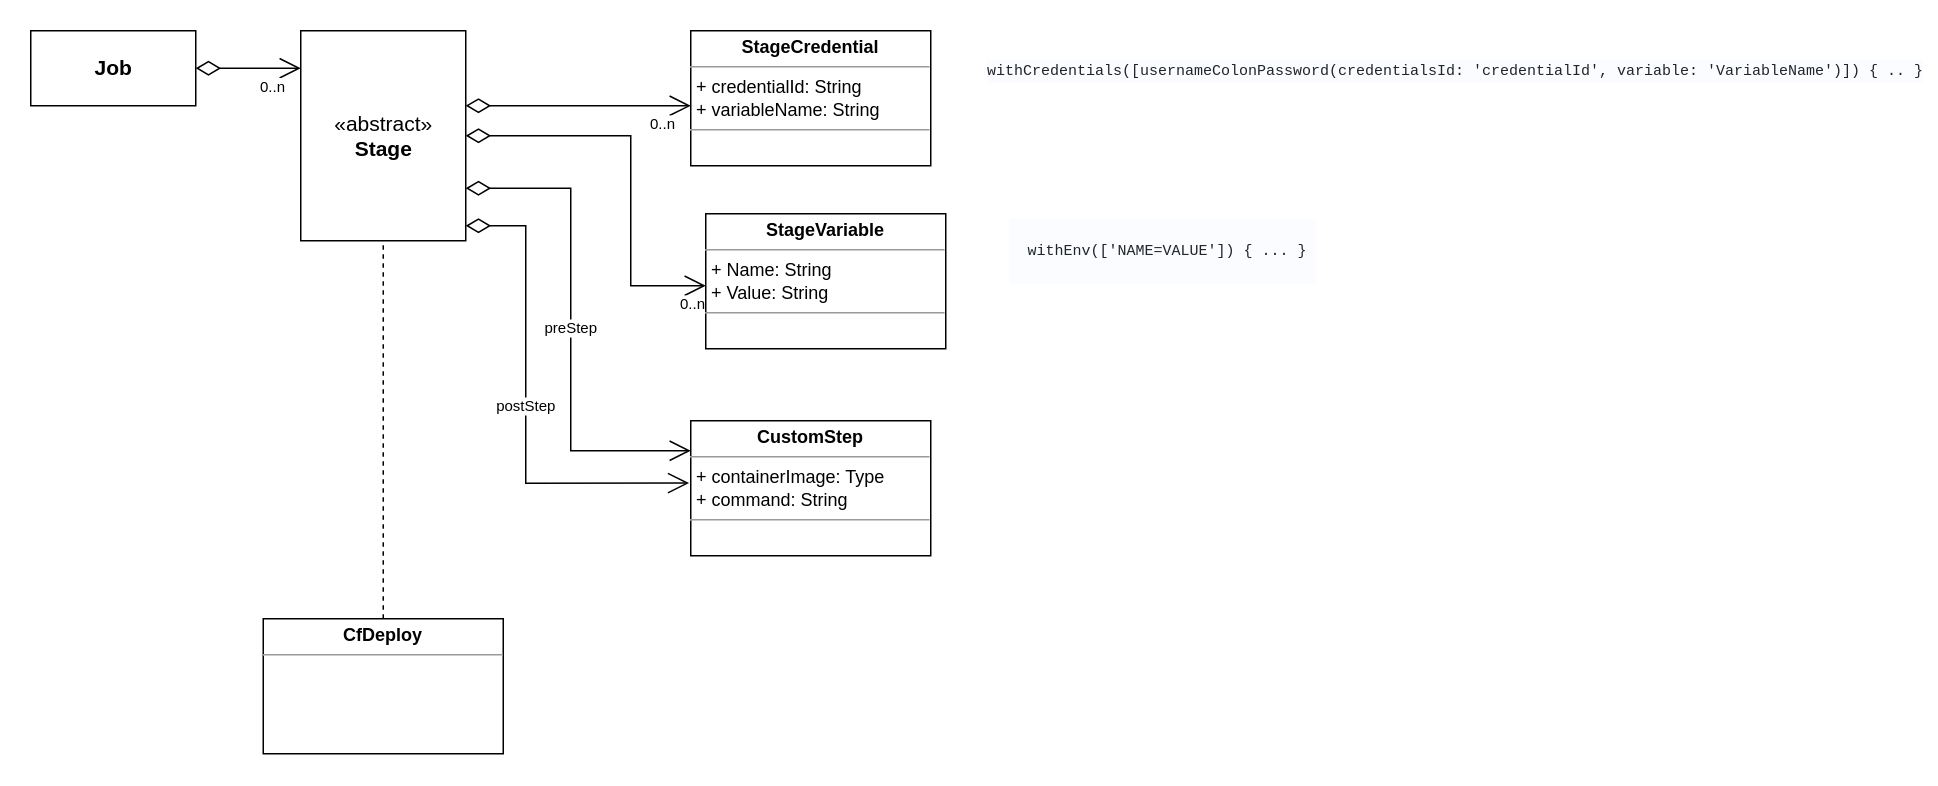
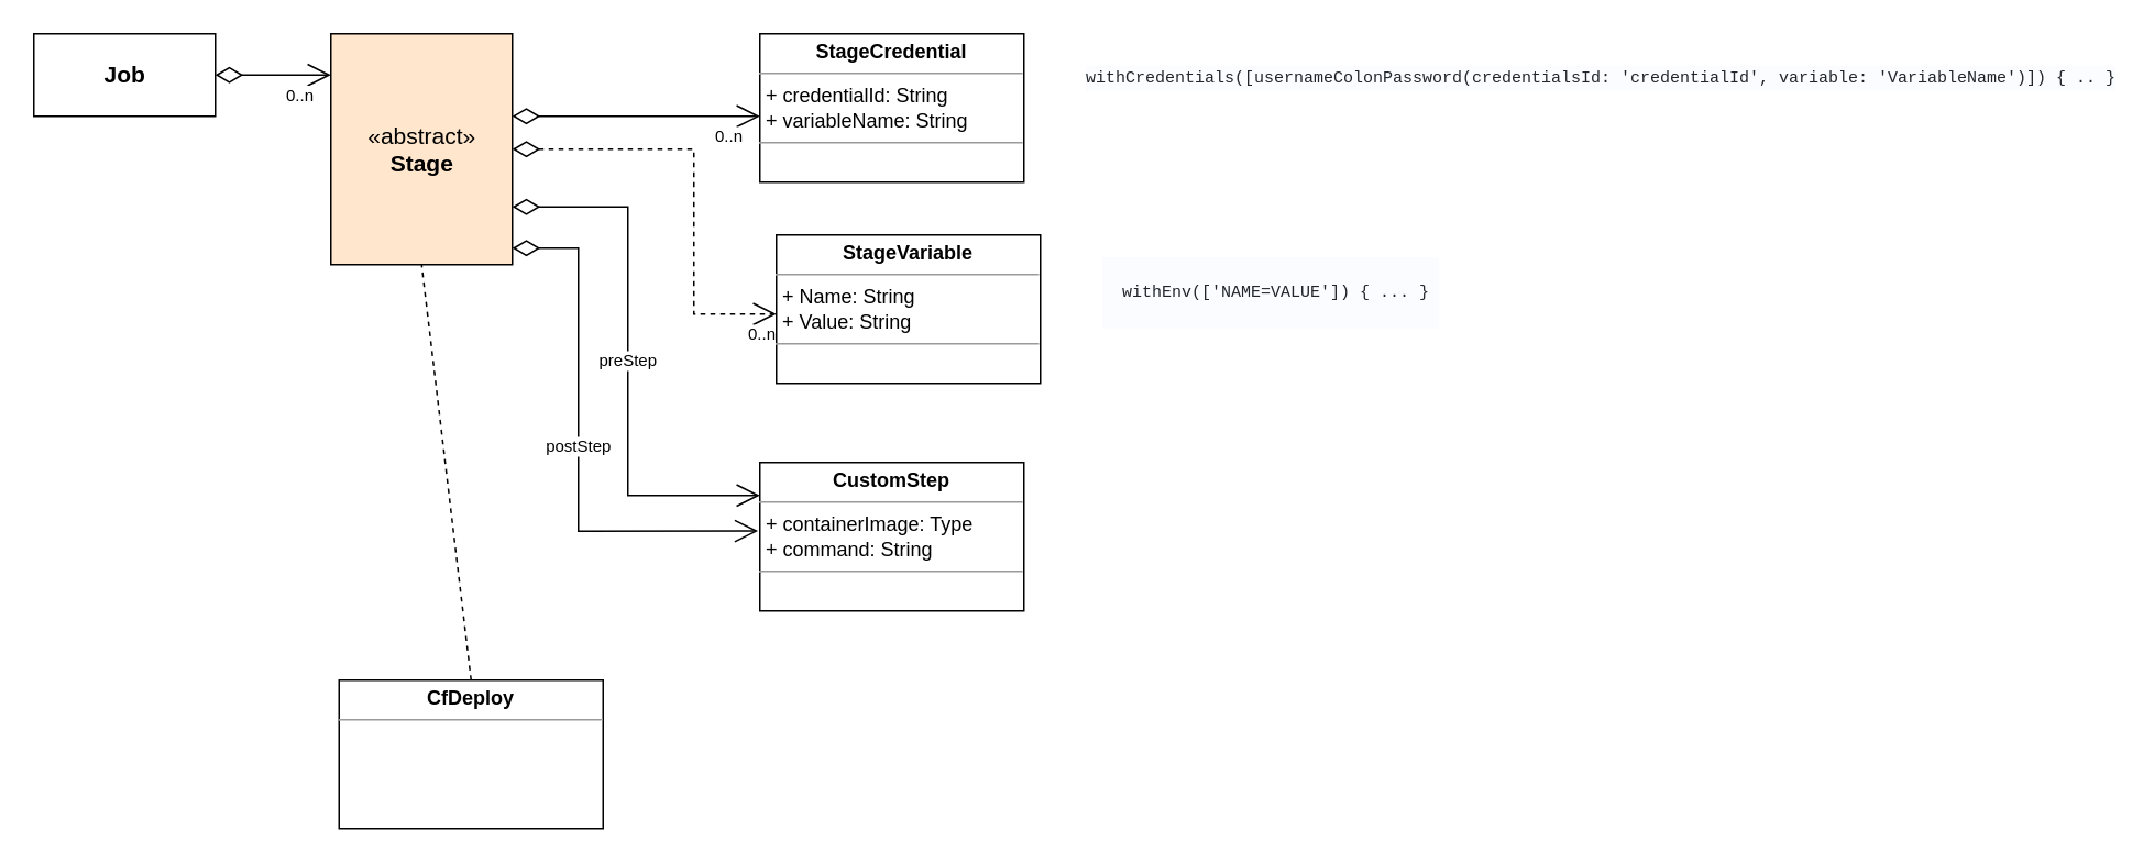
  <mxCell id="0" />
  <mxCell id="1" parent="0" />
  <mxCell id="2" value="&lt;pre style=&quot;box-sizing: border-box; font-family: SFMono-Regular, Menlo, Monaco, Consolas, &amp;quot;Liberation Mono&amp;quot;, &amp;quot;Courier New&amp;quot;, monospace; margin-top: 0px; margin-bottom: 1rem; overflow: auto; color: rgb(33, 37, 41); text-align: left; background-color: rgb(250, 252, 255);&quot;&gt;&lt;code style=&quot;box-sizing: border-box; font-family: SFMono-Regular, Menlo, Monaco, Consolas, &amp;quot;Liberation Mono&amp;quot;, &amp;quot;Courier New&amp;quot;, monospace; color: inherit; word-break: normal; font-size: 10px;&quot;&gt;&lt;font style=&quot;font-size: 10px;&quot;&gt;withCredentials([usernameColonPassword(credentialsId: 'credentialId', variable: 'VariableName')]) { .. }&lt;br&gt;&lt;/font&gt;&lt;/code&gt;&lt;/pre&gt;" style="text;html=1;strokeColor=none;fillColor=none;align=center;verticalAlign=middle;whiteSpace=wrap;rounded=0;" parent="1" vertex="1"><mxGeometry x="670" y="40" width="600" height="30" as="geometry" /></mxCell>
  <mxCell id="3" value="&lt;p style=&quot;margin:0px;margin-top:4px;text-align:center;&quot;&gt;&lt;b&gt;StageCredential&lt;/b&gt;&lt;/p&gt;&lt;hr size=&quot;1&quot;&gt;&lt;p style=&quot;margin:0px;margin-left:4px;&quot;&gt;+ credentialId: String&lt;/p&gt;&lt;p style=&quot;margin:0px;margin-left:4px;&quot;&gt;+ variableName: String&lt;/p&gt;&lt;hr size=&quot;1&quot;&gt;&lt;p style=&quot;margin:0px;margin-left:4px;&quot;&gt;&lt;br&gt;&lt;/p&gt;" style="verticalAlign=top;align=left;overflow=fill;fontSize=12;fontFamily=Helvetica;html=1;fillColor=#FFFFFF;" parent="1" vertex="1"><mxGeometry x="460" y="20" width="160" height="90" as="geometry" /></mxCell>
- <mxCell id="4" value="«abstract»&lt;br&gt;&lt;b&gt;Stage&lt;/b&gt;" style="html=1;fontSize=14;fillColor=#FFFFFF;" parent="1" vertex="1"><mxGeometry x="200" y="20" width="110" height="140" as="geometry" /></mxCell>
+ <mxCell id="4" value="«abstract»&lt;br&gt;&lt;b&gt;Stage&lt;/b&gt;" style="html=1;fontSize=14;fillColor=#ffe6cc;" parent="1" vertex="1"><mxGeometry x="200" y="20" width="110" height="140" as="geometry" /></mxCell>
  <mxCell id="5" value="&lt;b&gt;Job&lt;/b&gt;" style="html=1;fontSize=14;fillColor=#FFFFFF;" parent="1" vertex="1"><mxGeometry x="20" y="20" width="110" height="50" as="geometry" /></mxCell>
  <mxCell id="6" value="&lt;p style=&quot;margin:0px;margin-top:4px;text-align:center;&quot;&gt;&lt;b&gt;StageVariable&lt;/b&gt;&lt;/p&gt;&lt;hr size=&quot;1&quot;&gt;&lt;p style=&quot;margin:0px;margin-left:4px;&quot;&gt;+ Name: String&lt;/p&gt;&lt;p style=&quot;margin:0px;margin-left:4px;&quot;&gt;+ Value: String&lt;/p&gt;&lt;hr size=&quot;1&quot;&gt;&lt;p style=&quot;margin:0px;margin-left:4px;&quot;&gt;&lt;br&gt;&lt;/p&gt;" style="verticalAlign=top;align=left;overflow=fill;fontSize=12;fontFamily=Helvetica;html=1;fillColor=#FFFFFF;" parent="1" vertex="1"><mxGeometry x="470" y="142" width="160" height="90" as="geometry" /></mxCell>
- <mxCell id="7" value="&lt;pre style=&quot;box-sizing: border-box; font-family: SFMono-Regular, Menlo, Monaco, Consolas, &amp;quot;Liberation Mono&amp;quot;, &amp;quot;Courier New&amp;quot;, monospace; margin-top: 0px; margin-bottom: 1rem; overflow: auto; color: rgb(33, 37, 41); text-align: left; background-color: rgb(250, 252, 255);&quot;&gt;&lt;code style=&quot;box-sizing: border-box; font-family: SFMono-Regular, Menlo, Monaco, Consolas, &amp;quot;Liberation Mono&amp;quot;, &amp;quot;Courier New&amp;quot;, monospace; color: inherit; word-break: normal; font-size: 10px;&quot;&gt;&lt;font style=&quot;font-size: 10px;&quot;&gt;&lt;br&gt;  withEnv(['NAME=VALUE']) { ... } &lt;br&gt; &lt;/font&gt;&lt;/code&gt;&lt;/pre&gt;" style="text;html=1;strokeColor=none;fillColor=none;align=center;verticalAlign=middle;whiteSpace=wrap;rounded=0;" parent="1" vertex="1"><mxGeometry x="670" y="160" width="210" height="30" as="geometry" /></mxCell>
+ <mxCell id="7" value="&lt;pre style=&quot;box-sizing: border-box; font-family: SFMono-Regular, Menlo, Monaco, Consolas, &amp;quot;Liberation Mono&amp;quot;, &amp;quot;Courier New&amp;quot;, monospace; margin-top: 0px; margin-bottom: 1rem; overflow: auto; color: rgb(33, 37, 41); text-align: left; background-color: rgb(250, 252, 255);&quot;&gt;&lt;code style=&quot;box-sizing: border-box; font-family: SFMono-Regular, Menlo, Monaco, Consolas, &amp;quot;Liberation Mono&amp;quot;, &amp;quot;Courier New&amp;quot;, monospace; color: inherit; word-break: normal; font-size: 10px;&quot;&gt;&lt;font style=&quot;font-size: 10px;&quot;&gt;&lt;br&gt;  withEnv(['NAME=VALUE']) { ... } &lt;br&gt; &lt;/font&gt;&lt;/code&gt;&lt;/pre&gt;" style="text;html=1;strokeColor=none;fillColor=none;align=center;verticalAlign=middle;whiteSpace=wrap;rounded=0;" parent="1" vertex="1"><mxGeometry x="665" y="170" width="210" height="30" as="geometry" /></mxCell>
  <mxCell id="8" value="" style="endArrow=open;html=1;endSize=12;startArrow=diamondThin;startSize=14;startFill=0;edgeStyle=orthogonalEdgeStyle;rounded=0;fontSize=10;entryX=0;entryY=0.556;entryDx=0;entryDy=0;entryPerimeter=0;exitX=1;exitY=0.357;exitDx=0;exitDy=0;exitPerimeter=0;" parent="1" source="4" target="3" edge="1"><mxGeometry relative="1" as="geometry"><mxPoint x="270" y="160" as="sourcePoint" /><mxPoint x="430" y="160" as="targetPoint" /></mxGeometry></mxCell>
  <mxCell id="9" value="" style="edgeLabel;resizable=0;html=1;align=left;verticalAlign=top;fontSize=10;fillColor=#FFFFFF;" parent="8" connectable="0" vertex="1"><mxGeometry x="-1" relative="1" as="geometry" /></mxCell>
  <mxCell id="10" value="0..n" style="edgeLabel;resizable=0;html=1;align=right;verticalAlign=top;fontSize=10;fillColor=#FFFFFF;" parent="8" connectable="0" vertex="1"><mxGeometry x="1" relative="1" as="geometry"><mxPoint x="-10" as="offset" /></mxGeometry></mxCell>
- <mxCell id="11" value="" style="endArrow=open;html=1;endSize=12;startArrow=diamondThin;startSize=14;startFill=0;edgeStyle=orthogonalEdgeStyle;rounded=0;fontSize=10;exitX=1;exitY=0.5;exitDx=0;exitDy=0;entryX=0;entryY=0.533;entryDx=0;entryDy=0;entryPerimeter=0;" parent="1" source="4" target="6" edge="1"><mxGeometry relative="1" as="geometry"><mxPoint x="350" y="190" as="sourcePoint" /><mxPoint x="510" y="190" as="targetPoint" /><Array as="points"><mxPoint x="420" y="90" /><mxPoint x="420" y="190" /></Array></mxGeometry></mxCell>
+ <mxCell id="11" value="" style="endArrow=open;html=1;endSize=12;startArrow=diamondThin;startSize=14;startFill=0;edgeStyle=orthogonalEdgeStyle;rounded=0;fontSize=10;exitX=1;exitY=0.5;exitDx=0;exitDy=0;entryX=0;entryY=0.533;entryDx=0;entryDy=0;entryPerimeter=0;dashed=1;" parent="1" source="4" target="6" edge="1"><mxGeometry relative="1" as="geometry"><mxPoint x="350" y="190" as="sourcePoint" /><mxPoint x="510" y="190" as="targetPoint" /><Array as="points"><mxPoint x="420" y="90" /><mxPoint x="420" y="190" /></Array></mxGeometry></mxCell>
  <mxCell id="12" value="0..n" style="edgeLabel;resizable=0;html=1;align=right;verticalAlign=top;fontSize=10;fillColor=#FFFFFF;" parent="11" connectable="0" vertex="1"><mxGeometry x="1" relative="1" as="geometry" /></mxCell>
  <mxCell id="13" value="&lt;p style=&quot;margin:0px;margin-top:4px;text-align:center;&quot;&gt;&lt;b&gt;CustomStep&lt;/b&gt;&lt;/p&gt;&lt;hr size=&quot;1&quot;&gt;&lt;p style=&quot;margin:0px;margin-left:4px;&quot;&gt;+ containerImage: Type&lt;/p&gt;&lt;p style=&quot;margin:0px;margin-left:4px;&quot;&gt;+ command: String&amp;nbsp;&lt;/p&gt;&lt;hr size=&quot;1&quot;&gt;&lt;p style=&quot;margin:0px;margin-left:4px;&quot;&gt;&lt;br&gt;&lt;/p&gt;" style="verticalAlign=top;align=left;overflow=fill;fontSize=12;fontFamily=Helvetica;html=1;fillColor=#FFFFFF;" parent="1" vertex="1"><mxGeometry x="460" y="280" width="160" height="90" as="geometry" /></mxCell>
  <mxCell id="14" value="preStep" style="endArrow=open;html=1;endSize=12;startArrow=diamondThin;startSize=14;startFill=0;edgeStyle=orthogonalEdgeStyle;rounded=0;fontSize=10;exitX=1;exitY=0.75;exitDx=0;exitDy=0;" parent="1" source="4" target="13" edge="1"><mxGeometry relative="1" as="geometry"><mxPoint x="280" y="260" as="sourcePoint" /><mxPoint x="440" y="260" as="targetPoint" /><Array as="points"><mxPoint x="380" y="125" /><mxPoint x="380" y="300" /></Array></mxGeometry></mxCell>
  <mxCell id="15" value="" style="edgeLabel;resizable=0;html=1;align=left;verticalAlign=top;fontSize=10;fillColor=#FFFFFF;" parent="14" connectable="0" vertex="1"><mxGeometry x="-1" relative="1" as="geometry" /></mxCell>
  <mxCell id="16" value="" style="edgeLabel;resizable=0;html=1;align=right;verticalAlign=top;fontSize=10;fillColor=#FFFFFF;" parent="14" connectable="0" vertex="1"><mxGeometry x="1" relative="1" as="geometry" /></mxCell>
  <mxCell id="17" value="postStep" style="endArrow=open;html=1;endSize=12;startArrow=diamondThin;startSize=14;startFill=0;edgeStyle=orthogonalEdgeStyle;rounded=0;fontSize=10;entryX=-0.007;entryY=0.462;entryDx=0;entryDy=0;entryPerimeter=0;" parent="1" source="4" target="13" edge="1"><mxGeometry relative="1" as="geometry"><mxPoint x="320" y="150" as="sourcePoint" /><mxPoint x="450" y="321" as="targetPoint" /><Array as="points"><mxPoint x="350" y="150" /><mxPoint x="350" y="322" /></Array></mxGeometry></mxCell>
  <mxCell id="18" value="" style="edgeLabel;resizable=0;html=1;align=left;verticalAlign=top;fontSize=10;fillColor=#FFFFFF;" parent="17" connectable="0" vertex="1"><mxGeometry x="-1" relative="1" as="geometry" /></mxCell>
  <mxCell id="19" value="" style="edgeLabel;resizable=0;html=1;align=right;verticalAlign=top;fontSize=10;fillColor=#FFFFFF;" parent="17" connectable="0" vertex="1"><mxGeometry x="1" relative="1" as="geometry" /></mxCell>
- <mxCell id="20" value="&lt;p style=&quot;margin:0px;margin-top:4px;text-align:center;&quot;&gt;&lt;b&gt;CfDeploy&lt;/b&gt;&lt;/p&gt;&lt;hr size=&quot;1&quot;&gt;&lt;p style=&quot;margin:0px;margin-left:4px;&quot;&gt;&lt;br&gt;&lt;/p&gt;&lt;p style=&quot;margin:0px;margin-left:4px;&quot;&gt;&lt;/p&gt;&lt;p style=&quot;margin:0px;margin-left:4px;&quot;&gt;&lt;br&gt;&lt;/p&gt;" style="verticalAlign=top;align=left;overflow=fill;fontSize=12;fontFamily=Helvetica;html=1;fillColor=#FFFFFF;" parent="1" vertex="1"><mxGeometry x="175" y="412" width="160" height="90" as="geometry" /></mxCell>
+ <mxCell id="20" value="&lt;p style=&quot;margin:0px;margin-top:4px;text-align:center;&quot;&gt;&lt;b&gt;CfDeploy&lt;/b&gt;&lt;/p&gt;&lt;hr size=&quot;1&quot;&gt;&lt;p style=&quot;margin:0px;margin-left:4px;&quot;&gt;&lt;br&gt;&lt;/p&gt;&lt;p style=&quot;margin:0px;margin-left:4px;&quot;&gt;&lt;/p&gt;&lt;p style=&quot;margin:0px;margin-left:4px;&quot;&gt;&lt;br&gt;&lt;/p&gt;" style="verticalAlign=top;align=left;overflow=fill;fontSize=12;fontFamily=Helvetica;html=1;fillColor=#FFFFFF;" parent="1" vertex="1"><mxGeometry x="205" y="412" width="160" height="90" as="geometry" /></mxCell>
  <mxCell id="21" value="" style="endArrow=none;dashed=1;endFill=0;endSize=12;html=1;rounded=0;entryX=0.5;entryY=1;entryDx=0;entryDy=0;exitX=0.5;exitY=0;exitDx=0;exitDy=0;" parent="1" source="20" target="4" edge="1"><mxGeometry width="160" relative="1" as="geometry"><mxPoint x="70" y="330" as="sourcePoint" /><mxPoint x="230" y="330" as="targetPoint" /></mxGeometry></mxCell>
  <mxCell id="22" value="" style="endArrow=open;html=1;endSize=12;startArrow=diamondThin;startSize=14;startFill=0;edgeStyle=orthogonalEdgeStyle;rounded=0;fontSize=10;" parent="1" source="5" edge="1"><mxGeometry relative="1" as="geometry"><mxPoint x="244" y="79.98" as="sourcePoint" /><mxPoint x="200" y="45" as="targetPoint" /></mxGeometry></mxCell>
  <mxCell id="23" value="" style="edgeLabel;resizable=0;html=1;align=left;verticalAlign=top;fontSize=10;fillColor=#FFFFFF;" parent="22" connectable="0" vertex="1"><mxGeometry x="-1" relative="1" as="geometry" /></mxCell>
  <mxCell id="24" value="0..n" style="edgeLabel;resizable=0;html=1;align=right;verticalAlign=top;fontSize=10;fillColor=#FFFFFF;" parent="22" connectable="0" vertex="1"><mxGeometry x="1" relative="1" as="geometry"><mxPoint x="-10" as="offset" /></mxGeometry></mxCell>
